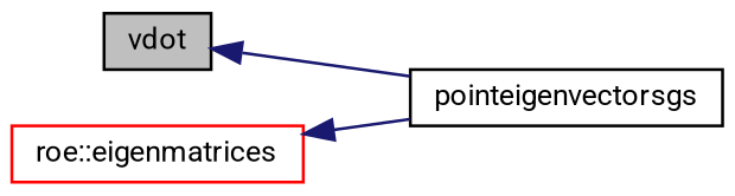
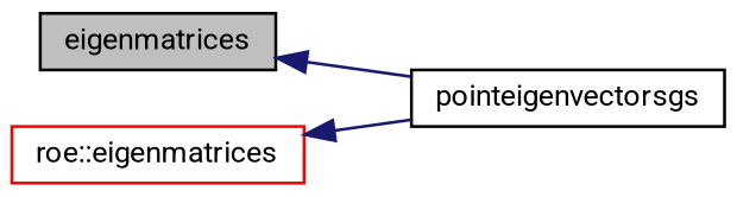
  digraph {
    fontname=Roboto
    rankdir=LR
    node [color=black fontname=Roboto fontsize=10 shape=record]
    edge [color=midnightblue dir=back fontname=Roboto fontsize=10 labelfontname=Helvetica labelfontsize=10 style=solid]
-   n1 [fillcolor=grey75 fontcolor=black height=0.2 label=vdot style=filled width=0.4]
+   n1 [fillcolor=grey75 fontcolor=black height=0.2 label=eigenmatrices style=filled width=0.4]
    n2 [height=0.2 label=pointeigenvectorsgs width=0.4]
    n3 [color=red height=0.2 label="roe::eigenmatrices" width=0.4]
    n1 -> n2
    n3 -> n2
  }
